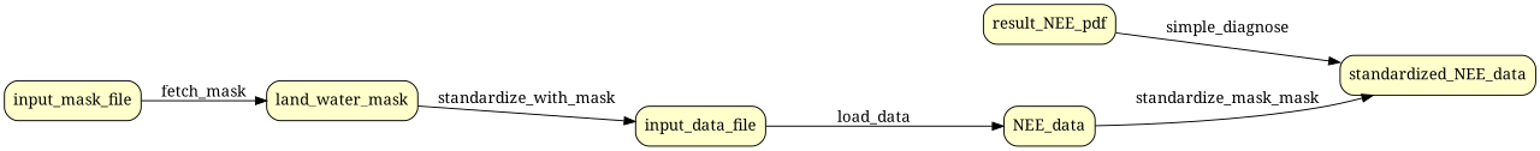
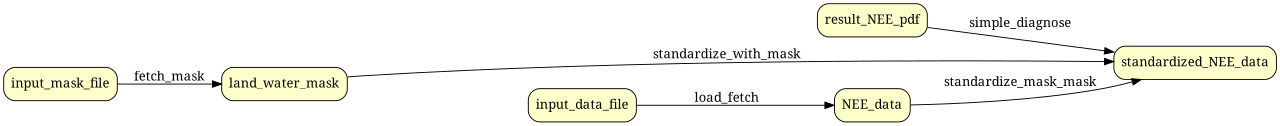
  digraph {
    fontname="Noto Serif"
    rankdir=LR
    node [fillcolor="#FFFFCC" fontname="Noto Serif" peripheries=1 shape=box style="rounded,filled"]
    edge [fontname="Noto Serif"]
    n1 [label=result_NEE_pdf]
    n2 [label=standardized_NEE_data]
    n3 [label=input_mask_file]
    n4 [label=land_water_mask]
    n5 [label=input_data_file]
    n6 [label=NEE_data]
    n1 -> n2 [label=simple_diagnose]
    n3 -> n4 [label=fetch_mask]
-   n4 -> n5 [label=standardize_with_mask]
-   n5 -> n6 [label=load_data]
+   n4 -> n2 [label=standardize_with_mask]
+   n5 -> n6 [label=load_fetch]
    n6 -> n2 [label=standardize_mask_mask]
  }
